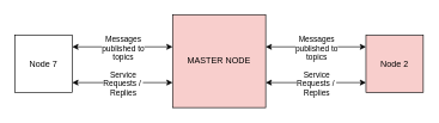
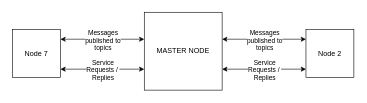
  <mxCell id="0" />
  <mxCell id="1" parent="0" />
- <mxCell id="2" value="MASTER NODE" style="whiteSpace=wrap;html=1;aspect=fixed;fillColor=#f8cecc;" vertex="1" parent="1"><mxGeometry x="240" y="20" width="130" height="130" as="geometry" /></mxCell>
+ <mxCell id="2" value="MASTER NODE" style="whiteSpace=wrap;html=1;aspect=fixed;" vertex="1" parent="1"><mxGeometry x="240" y="20" width="130" height="130" as="geometry" /></mxCell>
  <mxCell id="3" value="Node 7" style="whiteSpace=wrap;html=1;aspect=fixed;" vertex="1" parent="1"><mxGeometry x="20" y="49" width="80" height="80" as="geometry" /></mxCell>
- <mxCell id="4" value="Node 2" style="whiteSpace=wrap;html=1;aspect=fixed;fillColor=#f8cecc;" vertex="1" parent="1"><mxGeometry x="510" y="49" width="80" height="80" as="geometry" /></mxCell>
+ <mxCell id="4" value="Node 2" style="whiteSpace=wrap;html=1;aspect=fixed;" vertex="1" parent="1"><mxGeometry x="510" y="49" width="80" height="80" as="geometry" /></mxCell>
  <mxCell id="5" value="" style="endArrow=classic;startArrow=classic;html=1;" edge="1" parent="1"><mxGeometry width="50" height="50" relative="1" as="geometry"><mxPoint x="100" y="65" as="sourcePoint" /><mxPoint x="240" y="65" as="targetPoint" /></mxGeometry></mxCell>
  <mxCell id="6" value="Messages &lt;br&gt;published to&lt;br&gt;topics" style="edgeLabel;html=1;align=center;verticalAlign=middle;resizable=0;points=[];" vertex="1" connectable="0" parent="5"><mxGeometry x="0.236" y="-1" relative="1" as="geometry"><mxPoint x="-17" as="offset" /></mxGeometry></mxCell>
  <mxCell id="7" value="" style="endArrow=classic;startArrow=classic;html=1;" edge="1" parent="1"><mxGeometry width="50" height="50" relative="1" as="geometry"><mxPoint x="370" y="65" as="sourcePoint" /><mxPoint x="510" y="65" as="targetPoint" /></mxGeometry></mxCell>
  <mxCell id="8" value="Messages &lt;br&gt;published to&lt;br&gt;topics" style="edgeLabel;html=1;align=center;verticalAlign=middle;resizable=0;points=[];" vertex="1" connectable="0" parent="7"><mxGeometry x="0.236" y="-1" relative="1" as="geometry"><mxPoint x="-17" as="offset" /></mxGeometry></mxCell>
  <mxCell id="9" value="" style="endArrow=classic;startArrow=classic;html=1;" edge="1" parent="1"><mxGeometry width="50" height="50" relative="1" as="geometry"><mxPoint x="100" y="115" as="sourcePoint" /><mxPoint x="240" y="115" as="targetPoint" /></mxGeometry></mxCell>
  <mxCell id="10" value="Service&lt;br&gt;Requests /&amp;nbsp;&lt;br&gt;Replies" style="edgeLabel;html=1;align=center;verticalAlign=middle;resizable=0;points=[];" vertex="1" connectable="0" parent="9"><mxGeometry x="0.236" y="-1" relative="1" as="geometry"><mxPoint x="-17" as="offset" /></mxGeometry></mxCell>
  <mxCell id="11" value="" style="endArrow=classic;startArrow=classic;html=1;" edge="1" parent="1"><mxGeometry width="50" height="50" relative="1" as="geometry"><mxPoint x="370" y="115" as="sourcePoint" /><mxPoint x="510" y="115" as="targetPoint" /></mxGeometry></mxCell>
  <mxCell id="12" value="Service&lt;br&gt;Requests /&amp;nbsp;&lt;br&gt;Replies" style="edgeLabel;html=1;align=center;verticalAlign=middle;resizable=0;points=[];" vertex="1" connectable="0" parent="11"><mxGeometry x="0.236" y="-1" relative="1" as="geometry"><mxPoint x="-17" as="offset" /></mxGeometry></mxCell>
